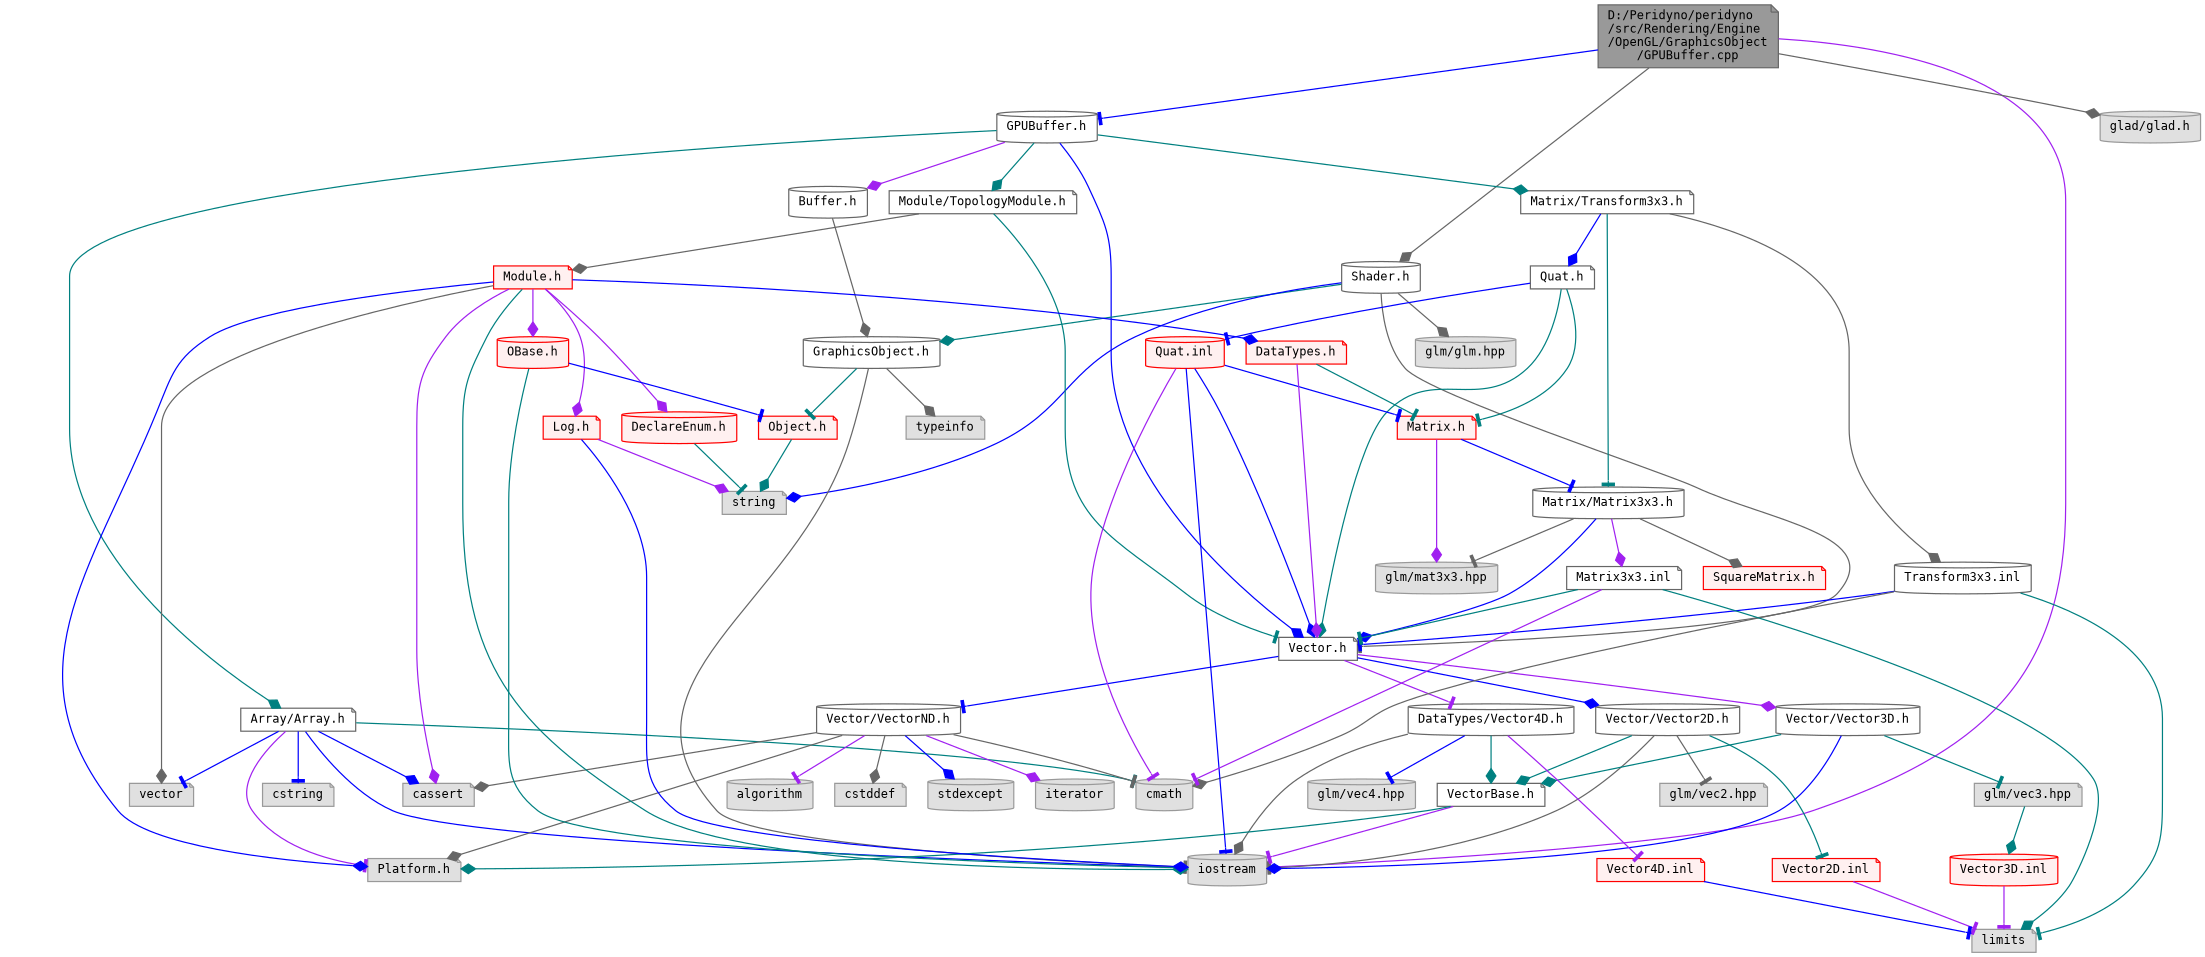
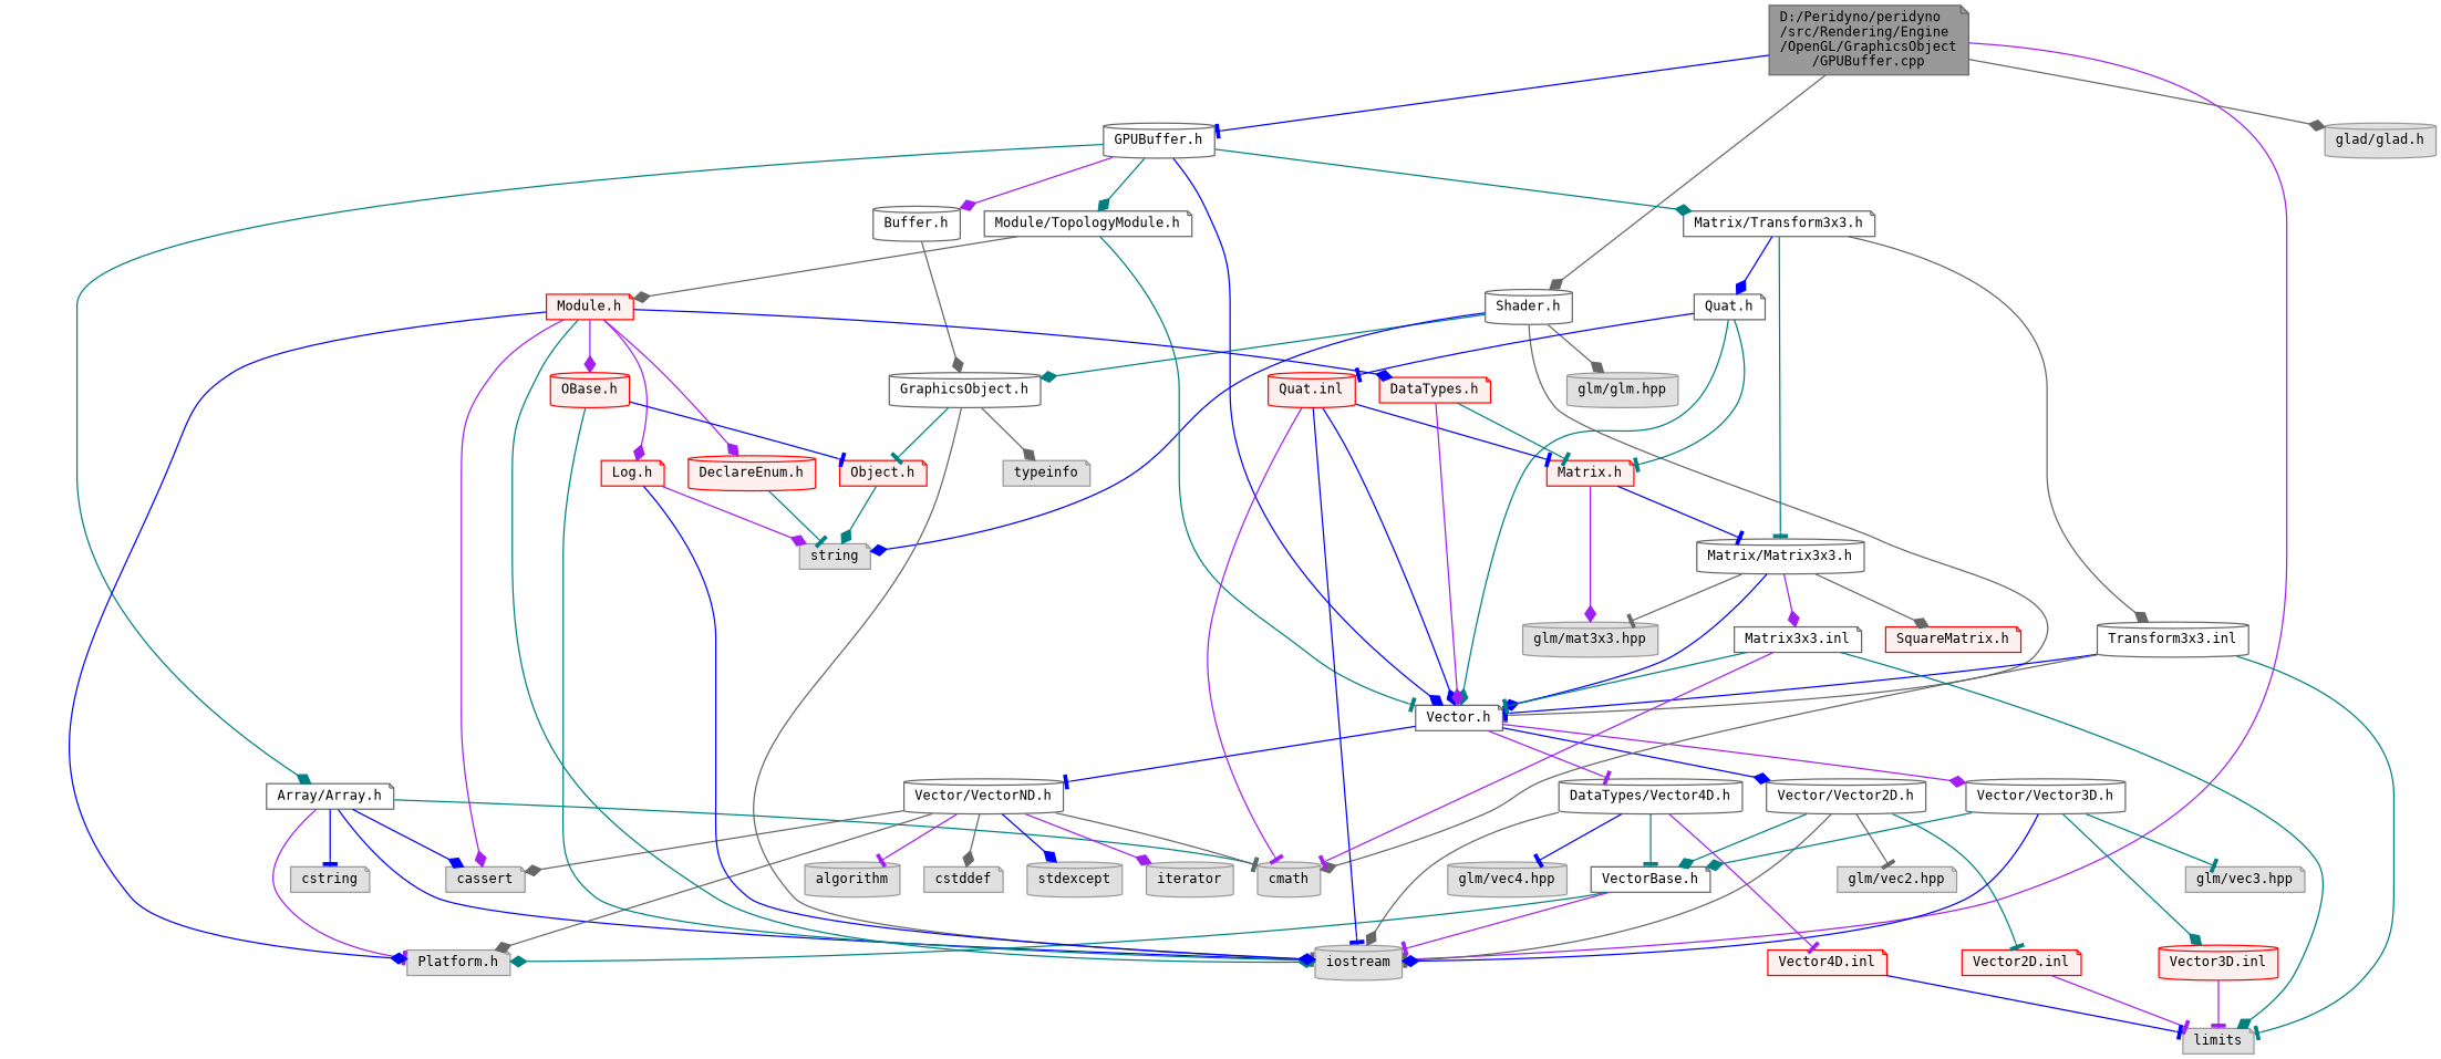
  digraph {
    fontname="DejaVu Sans Mono"
    node [color=grey60 fillcolor="#E0E0E0" fontname="DejaVu Sans Mono" fontsize=10 shape=note style=filled]
    edge [arrowhead=diamond color=blue fontname="DejaVu Sans Mono" fontsize=10 labelfontname=Helvetica labelfontsize=10 style=solid]
    n1 [color=gray40 fillcolor=grey60 fontcolor=black height=0.2 label="D:/Peridyno/peridyno\l/src/Rendering/Engine\l/OpenGL/GraphicsObject\l/GPUBuffer.cpp" width=0.4]
    n2 [color=grey40 fillcolor=white height=0.2 label="GPUBuffer.h" shape=cylinder width=0.4]
    n3 [height=0.2 label=iostream shape=cylinder width=0.4]
    n4 [color=grey40 fillcolor=white height=0.2 label="Shader.h" shape=cylinder width=0.4]
    n5 [height=0.2 label="glad/glad.h" shape=cylinder width=0.4]
    n6 [color=grey40 fillcolor=white height=0.2 label="Buffer.h" shape=cylinder width=0.4]
    n7 [color=grey40 fillcolor=white height=0.2 label="Array/Array.h" width=0.4]
    n8 [color=grey40 fillcolor=white height=0.2 label="Vector.h" width=0.4]
    n9 [color=grey40 fillcolor=white height=0.2 label="Matrix/Transform3x3.h" width=0.4]
    n10 [color=grey40 fillcolor=white height=0.2 label="Module/TopologyModule.h" width=0.4]
    n11 [color=grey40 fillcolor=white height=0.2 label="GraphicsObject.h" shape=cylinder width=0.4]
    n12 [height=0.2 label=string width=0.4]
    n13 [height=0.2 label="glm/glm.hpp" shape=cylinder width=0.4]
    n14 [height=0.2 label="Platform.h" width=0.4]
    n15 [height=0.2 label=cassert width=0.4]
-   n16 [height=0.2 label=vector width=0.4]
    n17 [height=0.2 label=cstring width=0.4]
    n18 [height=0.2 label=cmath shape=cylinder width=0.4]
    n19 [color=grey40 fillcolor=white height=0.2 label="Vector/Vector2D.h" shape=cylinder width=0.4]
    n20 [color=grey40 fillcolor=white height=0.2 label="Vector/Vector3D.h" shape=cylinder width=0.4]
    n21 [color=grey40 fillcolor=white height=0.2 label="DataTypes/Vector4D.h" shape=cylinder width=0.4]
    n22 [color=grey40 fillcolor=white height=0.2 label="Vector/VectorND.h" shape=cylinder width=0.4]
    n23 [color=grey40 fillcolor=white height=0.2 label="Quat.h" width=0.4]
    n24 [color=grey40 fillcolor=white height=0.2 label="Matrix/Matrix3x3.h" shape=cylinder width=0.4]
    n25 [color=grey40 fillcolor=white height=0.2 label="Transform3x3.inl" shape=cylinder width=0.4]
    n26 [color=red fillcolor="#FFF0F0" height=0.2 label="Module.h" width=0.4]
    n27 [height=0.2 label=typeinfo width=0.4]
    n28 [color=red fillcolor="#FFF0F0" height=0.2 label="Object.h" width=0.4]
    n29 [height=0.2 label="glm/vec2.hpp" width=0.4]
    n30 [color=grey40 fillcolor=white height=0.2 label="VectorBase.h" width=0.4]
    n31 [color=red fillcolor="#FFF0F0" height=0.2 label="Vector2D.inl" width=0.4]
    n32 [height=0.2 label="glm/vec3.hpp" width=0.4]
    n33 [color=red fillcolor="#FFF0F0" height=0.2 label="Vector3D.inl" shape=cylinder width=0.4]
    n34 [height=0.2 label="glm/vec4.hpp" shape=cylinder width=0.4]
    n35 [color=red fillcolor="#FFF0F0" height=0.2 label="Vector4D.inl" width=0.4]
    n36 [height=0.2 label=cstddef width=0.4]
    n37 [height=0.2 label=stdexcept shape=cylinder width=0.4]
    n38 [height=0.2 label=iterator shape=cylinder width=0.4]
    n39 [height=0.2 label=algorithm shape=cylinder width=0.4]
    n40 [height=0.2 label=limits width=0.4]
    n41 [color=red fillcolor="#FFF0F0" height=0.2 label="Matrix.h" width=0.4]
    n42 [color=red fillcolor="#FFF0F0" height=0.2 label="Quat.inl" shape=cylinder width=0.4]
    n43 [height=0.2 label="glm/mat3x3.hpp" shape=cylinder width=0.4]
    n44 [color=red fillcolor="#FFF0F0" height=0.2 label="SquareMatrix.h" width=0.4]
    n45 [color=grey40 fillcolor=white height=0.2 label="Matrix3x3.inl" width=0.4]
    n46 [color=red fillcolor="#FFF0F0" height=0.2 label="OBase.h" shape=cylinder width=0.4]
    n47 [color=red fillcolor="#FFF0F0" height=0.2 label="Log.h" width=0.4]
    n48 [color=red fillcolor="#FFF0F0" height=0.2 label="DataTypes.h" width=0.4]
    n49 [color=red fillcolor="#FFF0F0" height=0.2 label="DeclareEnum.h" shape=cylinder width=0.4]
    n1 -> n2 [arrowhead=tee]
    n1 -> n3 [arrowhead=tee color=purple]
    n1 -> n4 [color=gray40]
    n1 -> n5 [color=gray40]
    n2 -> n6 [color=purple]
    n2 -> n7 [color=teal]
    n2 -> n8
    n2 -> n9 [color=teal]
    n2 -> n10 [color=teal]
    n4 -> n8 [arrowhead=tee color=gray40]
    n4 -> n11 [color=teal]
    n4 -> n12
    n4 -> n13 [color=gray40]
    n6 -> n11 [color=gray40]
    n7 -> n3
    n7 -> n14 [arrowhead=tee color=purple]
    n7 -> n15
-   n7 -> n16 [arrowhead=tee]
    n7 -> n17 [arrowhead=tee]
    n7 -> n18 [arrowhead=tee color=teal]
    n8 -> n19
    n8 -> n20 [color=purple]
    n8 -> n21 [arrowhead=tee color=purple]
    n8 -> n22 [arrowhead=tee]
    n9 -> n23
    n9 -> n24 [arrowhead=tee color=teal]
    n9 -> n25 [color=gray40]
    n10 -> n8 [arrowhead=tee color=teal]
    n10 -> n26 [color=gray40]
    n11 -> n3 [arrowhead=tee color=gray40]
    n11 -> n27 [color=gray40]
    n11 -> n28 [arrowhead=tee color=teal]
    n19 -> n3 [arrowhead=tee color=gray40]
    n19 -> n29 [arrowhead=tee color=gray40]
    n19 -> n30 [color=teal]
    n19 -> n31 [arrowhead=tee color=teal]
    n20 -> n3
    n20 -> n30 [color=teal]
    n20 -> n32 [arrowhead=tee color=teal]
-   n32 -> n33 [color=teal]
+   n20 -> n33 [color=teal]
    n21 -> n3 [color=gray40]
-   n21 -> n30 [color=teal]
+   n21 -> n30 [arrowhead=tee color=teal]
    n21 -> n34 [arrowhead=tee]
    n21 -> n35 [arrowhead=tee color=purple]
    n22 -> n14 [color=gray40]
    n22 -> n15 [color=gray40]
    n22 -> n18 [arrowhead=tee color=gray40]
    n22 -> n36 [color=gray40]
    n22 -> n37
    n22 -> n38 [color=purple]
    n22 -> n39 [arrowhead=tee color=purple]
    n23 -> n8 [color=teal]
    n23 -> n41 [arrowhead=tee color=teal]
    n23 -> n42 [arrowhead=tee]
    n24 -> n8
    n24 -> n43 [arrowhead=tee color=gray40]
    n24 -> n44 [color=gray40]
    n24 -> n45 [color=purple]
    n25 -> n8 [arrowhead=tee]
    n25 -> n18 [color=gray40]
    n25 -> n40 [arrowhead=tee color=teal]
    n26 -> n3 [color=teal]
    n26 -> n14
    n26 -> n15 [color=purple]
-   n26 -> n16 [color=gray40]
    n26 -> n46 [color=purple]
    n26 -> n47 [color=purple]
    n26 -> n48
    n26 -> n49 [color=purple]
    n28 -> n12 [color=teal]
    n30 -> n3 [arrowhead=tee color=purple]
    n30 -> n14 [color=teal]
    n31 -> n40 [arrowhead=tee color=purple]
    n33 -> n40 [arrowhead=tee color=purple]
    n35 -> n40 [arrowhead=tee]
    n41 -> n24 [arrowhead=tee]
    n41 -> n43 [color=purple]
    n42 -> n3 [arrowhead=tee]
    n42 -> n8
    n42 -> n18 [arrowhead=tee color=purple]
    n42 -> n41 [arrowhead=tee]
    n45 -> n8 [arrowhead=tee color=teal]
    n45 -> n18 [arrowhead=tee color=purple]
    n45 -> n40 [color=teal]
    n46 -> n3 [color=teal]
    n46 -> n28 [arrowhead=tee]
    n47 -> n3
    n47 -> n12 [color=purple]
    n48 -> n8 [color=purple]
    n48 -> n41 [arrowhead=tee color=teal]
    n49 -> n12 [arrowhead=tee color=teal]
  }
